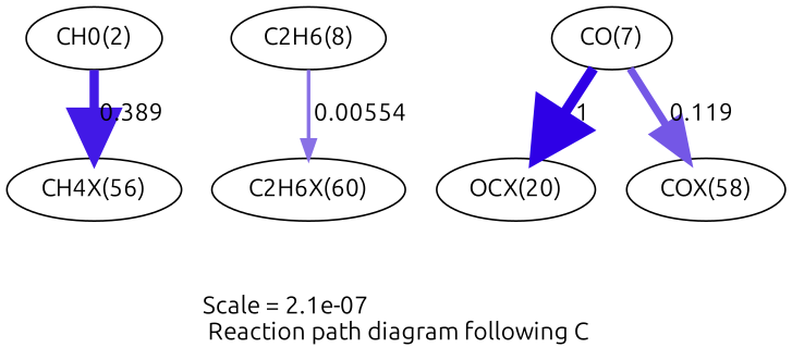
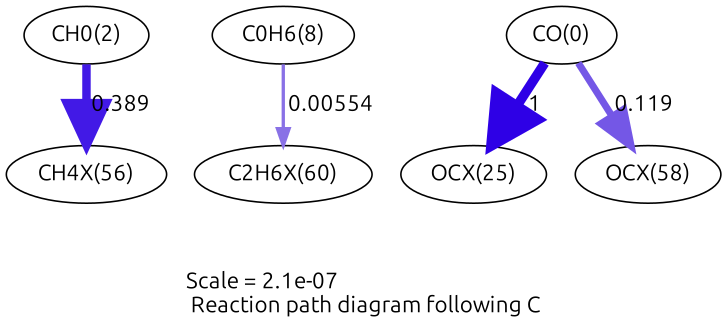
  digraph {
    fontname=Ubuntu
    label="Scale = 2.1e-07\l Reaction path diagram following C"
    node [fontname=Ubuntu]
    edge [fontname=Ubuntu]
    n1 [label="CH0(2)"]
    n2 [label="CH4X(56)"]
-   n3 [label="C2H6(8)"]
+   n3 [label="C0H6(8)"]
    n4 [label="C2H6X(60)"]
-   n5 [label="CO(7)"]
-   n6 [label="OCX(20)"]
-   n7 [label="COX(58)"]
+   n5 [label="CO(0)"]
+   n6 [label="OCX(25)"]
+   n7 [label="OCX(58)"]
    n1 -> n2 [arrowsize=2.64 color="0.7, 0.889, 0.9" label=" 0.389" style="setlinewidth(5.29)"]
    n3 -> n4 [arrowsize=1.04 color="0.7, 0.506, 0.9" label=" 0.00554" style="setlinewidth(2.08)"]
    n5 -> n6 [arrowsize=3 color="0.7, 1.5, 0.9" label=" 1" style="setlinewidth(6)"]
    n5 -> n7 [arrowsize=2.2 color="0.7, 0.619, 0.9" label=" 0.119" style="setlinewidth(4.39)"]
  }
